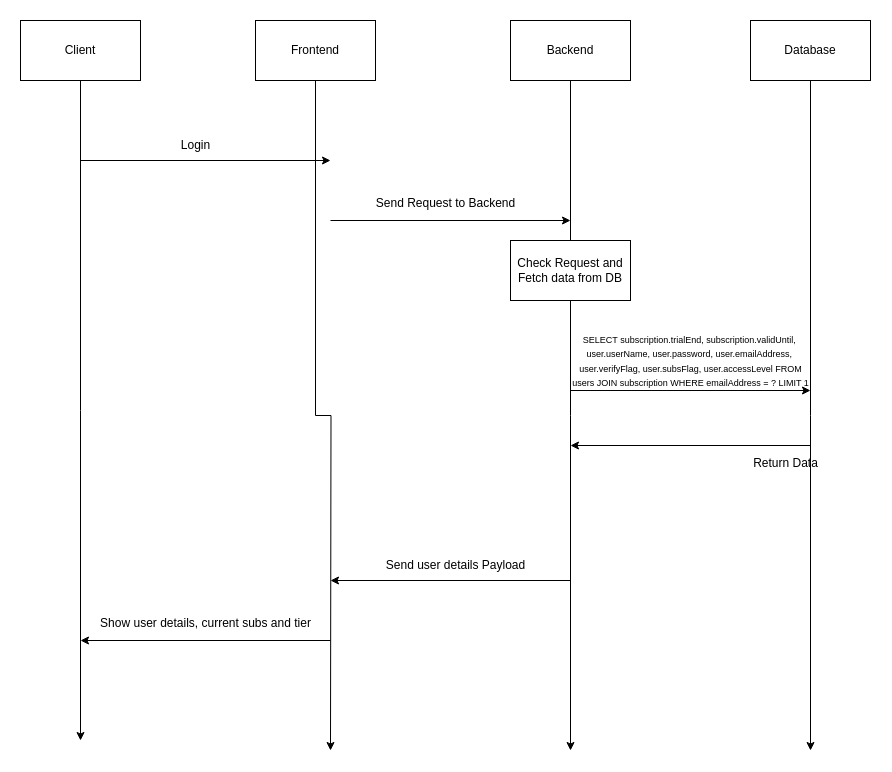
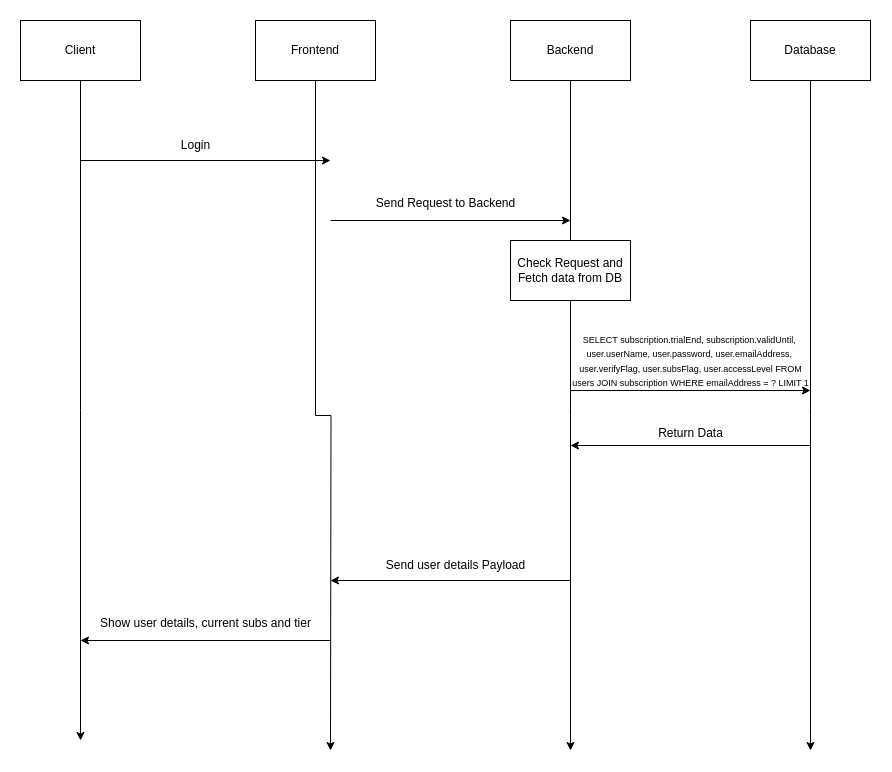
  <mxCell id="0" />
  <mxCell id="1" parent="0" />
  <mxCell id="2" style="edgeStyle=orthogonalEdgeStyle;rounded=0;orthogonalLoop=1;jettySize=auto;html=1;" edge="1" parent="1" source="3"><mxGeometry relative="1" as="geometry"><mxPoint x="80" y="740" as="targetPoint" /></mxGeometry></mxCell>
  <mxCell id="3" value="Client" style="rounded=0;whiteSpace=wrap;html=1;" vertex="1" parent="1"><mxGeometry x="20" y="20" width="120" height="60" as="geometry" /></mxCell>
  <mxCell id="4" style="edgeStyle=orthogonalEdgeStyle;rounded=0;orthogonalLoop=1;jettySize=auto;html=1;" edge="1" parent="1" source="5"><mxGeometry relative="1" as="geometry"><mxPoint x="330" y="750" as="targetPoint" /></mxGeometry></mxCell>
  <mxCell id="5" value="Frontend" style="rounded=0;whiteSpace=wrap;html=1;" vertex="1" parent="1"><mxGeometry x="255" y="20" width="120" height="60" as="geometry" /></mxCell>
  <mxCell id="6" style="edgeStyle=orthogonalEdgeStyle;rounded=0;orthogonalLoop=1;jettySize=auto;html=1;" edge="1" parent="1" source="7"><mxGeometry relative="1" as="geometry"><mxPoint x="570" y="750" as="targetPoint" /></mxGeometry></mxCell>
  <mxCell id="7" value="Backend" style="rounded=0;whiteSpace=wrap;html=1;" vertex="1" parent="1"><mxGeometry x="510" y="20" width="120" height="60" as="geometry" /></mxCell>
  <mxCell id="8" style="edgeStyle=orthogonalEdgeStyle;rounded=0;orthogonalLoop=1;jettySize=auto;html=1;" edge="1" parent="1" source="9"><mxGeometry relative="1" as="geometry"><mxPoint x="810" y="750" as="targetPoint" /></mxGeometry></mxCell>
  <mxCell id="9" value="Database" style="rounded=0;whiteSpace=wrap;html=1;" vertex="1" parent="1"><mxGeometry x="750" y="20" width="120" height="60" as="geometry" /></mxCell>
  <mxCell id="10" value="" style="endArrow=classic;html=1;rounded=0;" edge="1" parent="1"><mxGeometry width="50" height="50" relative="1" as="geometry"><mxPoint x="80" y="160" as="sourcePoint" /><mxPoint x="330" y="160" as="targetPoint" /></mxGeometry></mxCell>
  <mxCell id="11" value="Login" style="text;html=1;align=center;verticalAlign=middle;resizable=0;points=[];autosize=1;strokeColor=none;fillColor=none;" vertex="1" parent="1"><mxGeometry x="170" y="130" width="50" height="30" as="geometry" /></mxCell>
  <mxCell id="12" value="" style="endArrow=classic;html=1;rounded=0;" edge="1" parent="1"><mxGeometry width="50" height="50" relative="1" as="geometry"><mxPoint x="330" y="220" as="sourcePoint" /><mxPoint x="570" y="220" as="targetPoint" /></mxGeometry></mxCell>
  <mxCell id="13" value="Send Request to Backend" style="text;html=1;align=center;verticalAlign=middle;resizable=0;points=[];autosize=1;strokeColor=none;fillColor=none;" vertex="1" parent="1"><mxGeometry x="365" y="188" width="160" height="30" as="geometry" /></mxCell>
  <mxCell id="14" value="Check Request and Fetch data from DB" style="rounded=0;whiteSpace=wrap;html=1;" vertex="1" parent="1"><mxGeometry x="510" y="240" width="120" height="60" as="geometry" /></mxCell>
  <mxCell id="15" value="" style="endArrow=classic;html=1;rounded=0;" edge="1" parent="1"><mxGeometry width="50" height="50" relative="1" as="geometry"><mxPoint x="570" y="390" as="sourcePoint" /><mxPoint x="810" y="390" as="targetPoint" /></mxGeometry></mxCell>
  <mxCell id="16" value="&lt;font style=&quot;font-size: 9px;&quot;&gt;SELECT subscription.trialEnd, subscription.validUntil,&amp;nbsp;&lt;/font&gt;&lt;div&gt;&lt;font style=&quot;font-size: 9px;&quot;&gt;user.userName, user.password, user.emailAddress,&amp;nbsp;&lt;/font&gt;&lt;/div&gt;&lt;div&gt;&lt;font style=&quot;font-size: 9px;&quot;&gt;user.verifyFlag, user.subsFlag, user.accessLevel FROM&lt;/font&gt;&lt;/div&gt;&lt;div&gt;&lt;font style=&quot;font-size: 9px;&quot;&gt;users JOIN subscription WHERE emailAddress = ? LIMIT 1&lt;/font&gt;&lt;/div&gt;" style="text;html=1;align=center;verticalAlign=middle;resizable=0;points=[];autosize=1;strokeColor=none;fillColor=none;" vertex="1" parent="1"><mxGeometry x="560" y="325" width="260" height="70" as="geometry" /></mxCell>
  <mxCell id="17" value="" style="endArrow=classic;html=1;rounded=0;" edge="1" parent="1"><mxGeometry width="50" height="50" relative="1" as="geometry"><mxPoint x="810" y="445" as="sourcePoint" /><mxPoint x="570" y="445" as="targetPoint" /></mxGeometry></mxCell>
- <mxCell id="18" value="Return Data" style="text;html=1;align=center;verticalAlign=middle;resizable=0;points=[];autosize=1;strokeColor=none;fillColor=none;" vertex="1" parent="1"><mxGeometry x="740" y="448" width="90" height="30" as="geometry" /></mxCell>
+ <mxCell id="18" value="Return Data" style="text;html=1;align=center;verticalAlign=middle;resizable=0;points=[];autosize=1;strokeColor=none;fillColor=none;" vertex="1" parent="1"><mxGeometry x="645" y="418" width="90" height="30" as="geometry" /></mxCell>
  <mxCell id="19" value="" style="endArrow=classic;html=1;rounded=0;" edge="1" parent="1"><mxGeometry width="50" height="50" relative="1" as="geometry"><mxPoint x="570" y="580" as="sourcePoint" /><mxPoint x="330" y="580" as="targetPoint" /></mxGeometry></mxCell>
  <mxCell id="20" value="Send user details Payload" style="text;html=1;align=center;verticalAlign=middle;resizable=0;points=[];autosize=1;strokeColor=none;fillColor=none;" vertex="1" parent="1"><mxGeometry x="375" y="550" width="160" height="30" as="geometry" /></mxCell>
  <mxCell id="21" value="" style="endArrow=classic;html=1;rounded=0;" edge="1" parent="1"><mxGeometry width="50" height="50" relative="1" as="geometry"><mxPoint x="330" y="640" as="sourcePoint" /><mxPoint x="80" y="640" as="targetPoint" /></mxGeometry></mxCell>
  <mxCell id="22" value="Show user details, current subs and tier" style="text;html=1;align=center;verticalAlign=middle;resizable=0;points=[];autosize=1;strokeColor=none;fillColor=none;" vertex="1" parent="1"><mxGeometry x="90" y="608" width="230" height="30" as="geometry" /></mxCell>
